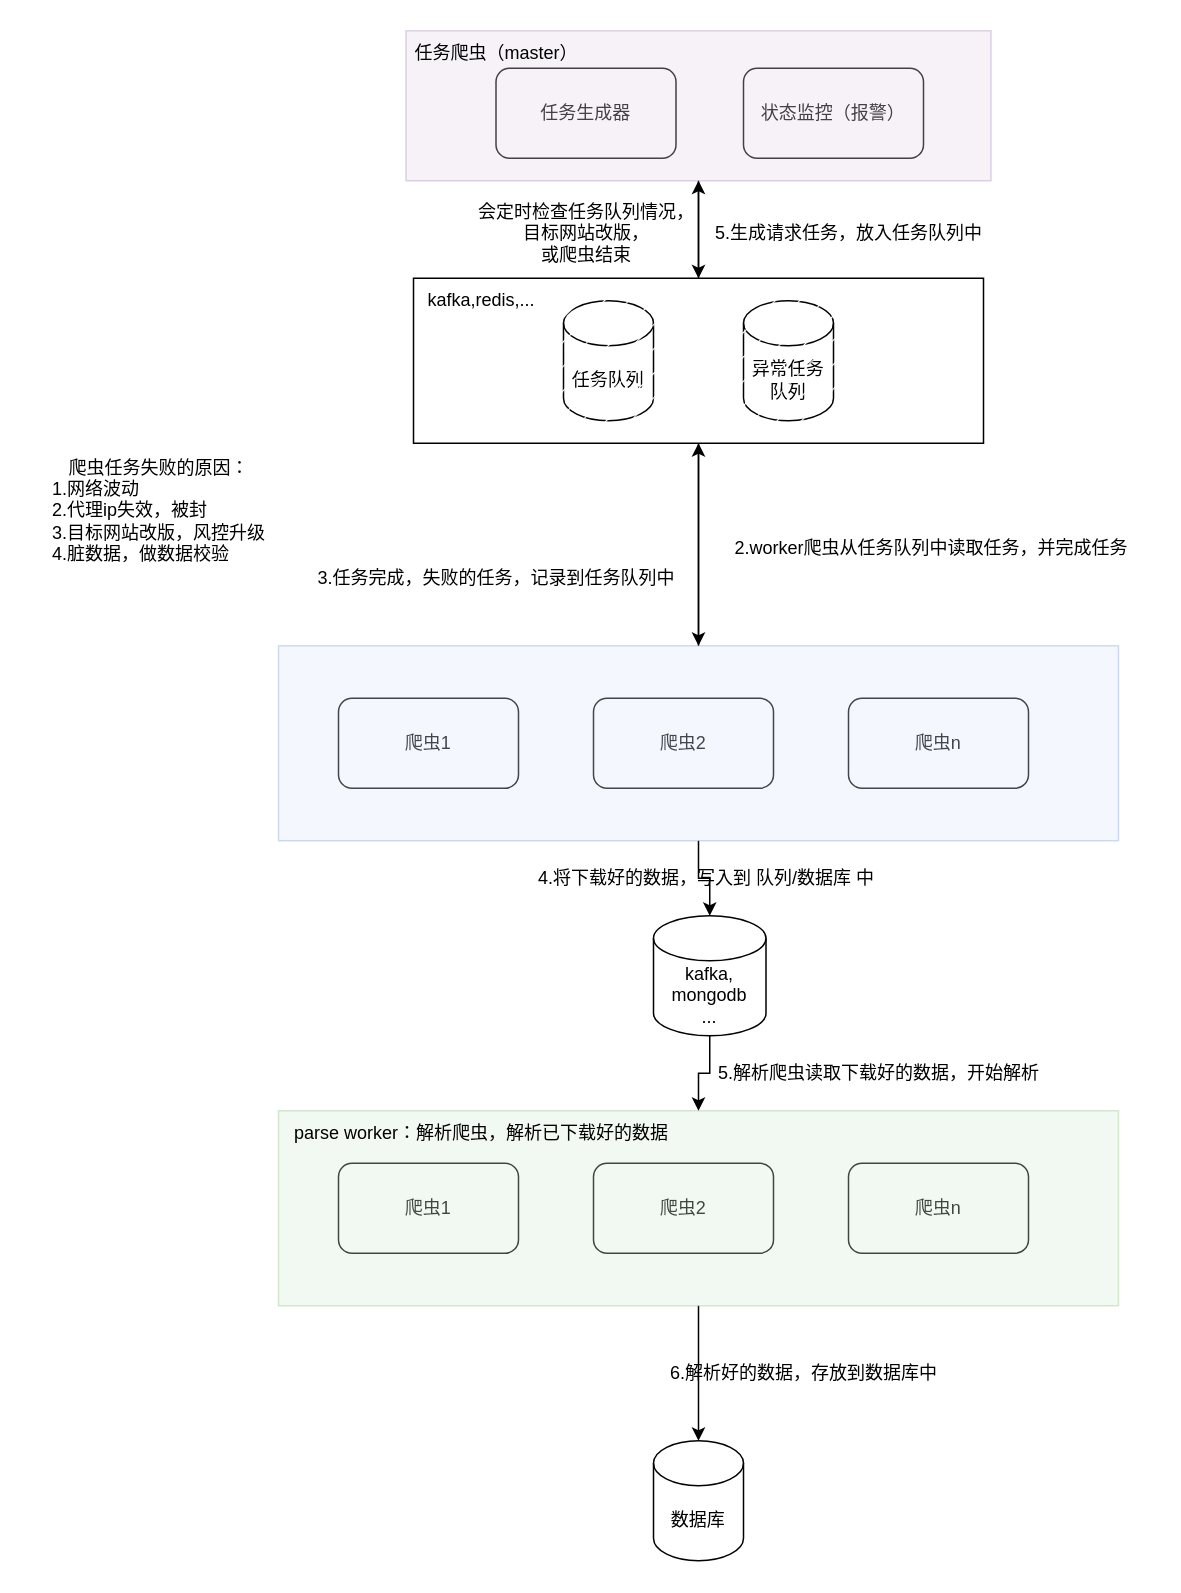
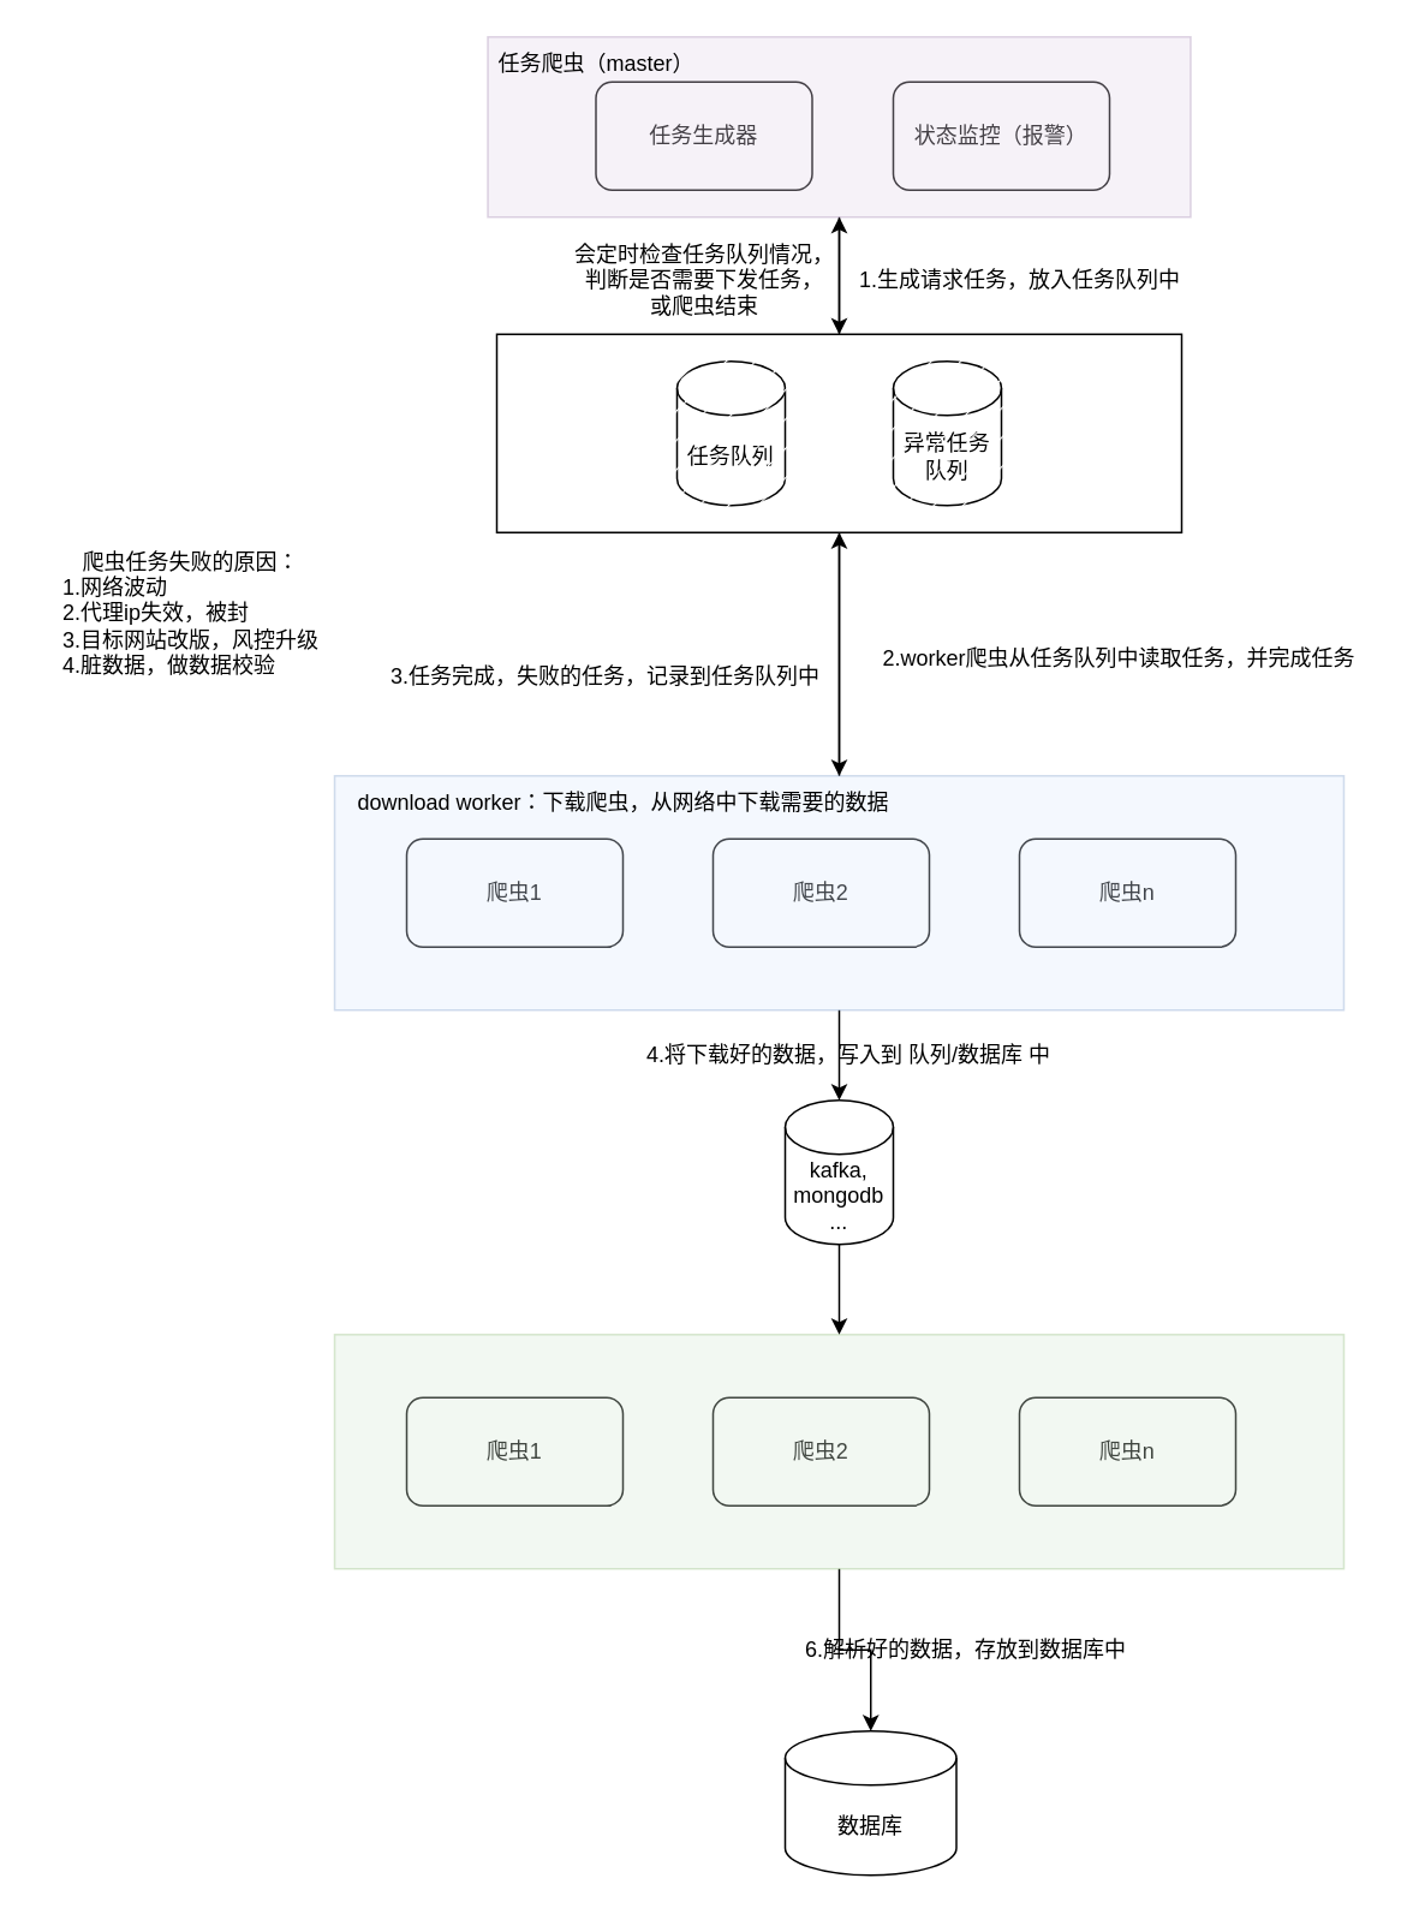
  <mxCell id="0" />
  <mxCell id="1" parent="0" />
  <mxCell id="2" value="爬虫1" style="rounded=1;whiteSpace=wrap;html=1;" vertex="1" parent="1"><mxGeometry x="225" y="465" width="120" height="60" as="geometry" /></mxCell>
  <mxCell id="3" value="爬虫2" style="rounded=1;whiteSpace=wrap;html=1;" vertex="1" parent="1"><mxGeometry x="395" y="465" width="120" height="60" as="geometry" /></mxCell>
  <mxCell id="4" value="爬虫n" style="rounded=1;whiteSpace=wrap;html=1;" vertex="1" parent="1"><mxGeometry x="565" y="465" width="120" height="60" as="geometry" /></mxCell>
  <mxCell id="5" value="任务队列" style="shape=cylinder3;whiteSpace=wrap;html=1;boundedLbl=1;backgroundOutline=1;size=15;" vertex="1" parent="1"><mxGeometry x="375" y="200" width="60" height="80" as="geometry" /></mxCell>
  <mxCell id="6" style="edgeStyle=orthogonalEdgeStyle;rounded=0;orthogonalLoop=1;jettySize=auto;html=1;entryX=0.5;entryY=1;entryDx=0;entryDy=0;" edge="1" parent="1" source="8" target="16"><mxGeometry relative="1" as="geometry" /></mxCell>
  <mxCell id="7" style="edgeStyle=orthogonalEdgeStyle;rounded=0;orthogonalLoop=1;jettySize=auto;html=1;entryX=0.5;entryY=0;entryDx=0;entryDy=0;entryPerimeter=0;" edge="1" parent="1" source="8" target="26"><mxGeometry relative="1" as="geometry" /></mxCell>
  <mxCell id="8" value="" style="rounded=0;whiteSpace=wrap;html=1;fillStyle=auto;fillColor=#dae8fc;strokeColor=#6c8ebf;opacity=30;" vertex="1" parent="1"><mxGeometry x="185" y="430" width="560" height="130" as="geometry" /></mxCell>
- <mxCell id="10" value="5.生成请求任务，放入任务队列中" style="text;html=1;align=center;verticalAlign=middle;resizable=0;points=[];autosize=1;strokeColor=none;fillColor=none;" vertex="1" parent="1"><mxGeometry x="465" y="140" width="200" height="30" as="geometry" /></mxCell>
+ <mxCell id="9" value="download worker：下载爬虫，从网络中下载需要的数据" style="text;html=1;align=center;verticalAlign=middle;resizable=0;points=[];autosize=1;strokeColor=none;fillColor=none;" vertex="1" parent="1"><mxGeometry x="185" y="430" width="320" height="30" as="geometry" /></mxCell>
+ <mxCell id="10" value="1.生成请求任务，放入任务队列中" style="text;html=1;align=center;verticalAlign=middle;resizable=0;points=[];autosize=1;strokeColor=none;fillColor=none;" vertex="1" parent="1"><mxGeometry x="465" y="140" width="200" height="30" as="geometry" /></mxCell>
  <mxCell id="11" value="2.worker爬虫从任务队列中读取任务，并完成任务" style="text;html=1;align=center;verticalAlign=middle;resizable=0;points=[];autosize=1;strokeColor=none;fillColor=none;" vertex="1" parent="1"><mxGeometry x="475" y="350" width="290" height="30" as="geometry" /></mxCell>
- <mxCell id="12" value="3.任务完成，失败的任务，记录到任务队列中" style="text;html=1;align=center;verticalAlign=middle;resizable=0;points=[];autosize=1;strokeColor=none;fillColor=none;" vertex="1" parent="1"><mxGeometry x="200" y="370" width="260" height="30" as="geometry" /></mxCell>
+ <mxCell id="12" value="3.任务完成，失败的任务，记录到任务队列中" style="text;html=1;align=center;verticalAlign=middle;resizable=0;points=[];autosize=1;strokeColor=none;fillColor=none;" vertex="1" parent="1"><mxGeometry x="205" y="360" width="260" height="30" as="geometry" /></mxCell>
  <mxCell id="13" value="异常任务队列" style="shape=cylinder3;whiteSpace=wrap;html=1;boundedLbl=1;backgroundOutline=1;size=15;" vertex="1" parent="1"><mxGeometry x="495" y="200" width="60" height="80" as="geometry" /></mxCell>
  <mxCell id="14" style="edgeStyle=orthogonalEdgeStyle;rounded=0;orthogonalLoop=1;jettySize=auto;html=1;entryX=0.5;entryY=0;entryDx=0;entryDy=0;" edge="1" parent="1" source="16" target="8"><mxGeometry relative="1" as="geometry"><mxPoint x="465" y="330" as="targetPoint" /></mxGeometry></mxCell>
  <mxCell id="15" style="edgeStyle=orthogonalEdgeStyle;rounded=0;orthogonalLoop=1;jettySize=auto;html=1;" edge="1" parent="1" source="16"><mxGeometry relative="1" as="geometry"><mxPoint x="465" y="120" as="targetPoint" /></mxGeometry></mxCell>
  <mxCell id="16" value="" style="rounded=0;whiteSpace=wrap;html=1;fillStyle=hatch;" vertex="1" parent="1"><mxGeometry x="275" y="185" width="380" height="110" as="geometry" /></mxCell>
- <mxCell id="17" value="kafka,redis,..." style="text;html=1;align=center;verticalAlign=middle;resizable=0;points=[];autosize=1;strokeColor=none;fillColor=none;" vertex="1" parent="1"><mxGeometry x="275" y="185" width="90" height="30" as="geometry" /></mxCell>
- <mxCell id="18" value="会定时检查任务队列情况，&lt;br&gt;目标网站改版，&lt;br&gt;或爬虫结束" style="text;html=1;align=center;verticalAlign=middle;resizable=0;points=[];autosize=1;strokeColor=none;fillColor=none;" vertex="1" parent="1"><mxGeometry x="305" y="125" width="170" height="60" as="geometry" /></mxCell>
+ <mxCell id="18" value="会定时检查任务队列情况，&lt;br&gt;判断是否需要下发任务，&lt;br&gt;或爬虫结束" style="text;html=1;align=center;verticalAlign=middle;resizable=0;points=[];autosize=1;strokeColor=none;fillColor=none;" vertex="1" parent="1"><mxGeometry x="305" y="125" width="170" height="60" as="geometry" /></mxCell>
  <mxCell id="19" value="爬虫1" style="rounded=1;whiteSpace=wrap;html=1;" vertex="1" parent="1"><mxGeometry x="225" y="775" width="120" height="60" as="geometry" /></mxCell>
  <mxCell id="20" value="爬虫2" style="rounded=1;whiteSpace=wrap;html=1;" vertex="1" parent="1"><mxGeometry x="395" y="775" width="120" height="60" as="geometry" /></mxCell>
  <mxCell id="21" value="爬虫n" style="rounded=1;whiteSpace=wrap;html=1;" vertex="1" parent="1"><mxGeometry x="565" y="775" width="120" height="60" as="geometry" /></mxCell>
  <mxCell id="22" style="edgeStyle=orthogonalEdgeStyle;rounded=0;orthogonalLoop=1;jettySize=auto;html=1;entryX=0.5;entryY=0;entryDx=0;entryDy=0;entryPerimeter=0;" edge="1" parent="1" source="23" target="29"><mxGeometry relative="1" as="geometry" /></mxCell>
  <mxCell id="23" value="" style="rounded=0;whiteSpace=wrap;html=1;fillStyle=auto;fillColor=#d5e8d4;strokeColor=#82b366;opacity=30;" vertex="1" parent="1"><mxGeometry x="185" y="740" width="560" height="130" as="geometry" /></mxCell>
- <mxCell id="24" value="parse worker：解析爬虫，解析已下载好的数据" style="text;html=1;align=center;verticalAlign=middle;resizable=0;points=[];autosize=1;strokeColor=none;fillColor=none;" vertex="1" parent="1"><mxGeometry x="185" y="740" width="270" height="30" as="geometry" /></mxCell>
  <mxCell id="25" style="edgeStyle=orthogonalEdgeStyle;rounded=0;orthogonalLoop=1;jettySize=auto;html=1;entryX=0.5;entryY=0;entryDx=0;entryDy=0;" edge="1" parent="1" source="26" target="23"><mxGeometry relative="1" as="geometry" /></mxCell>
- <mxCell id="26" value="kafka,&lt;br&gt;mongodb&lt;br&gt;..." style="shape=cylinder3;whiteSpace=wrap;html=1;boundedLbl=1;backgroundOutline=1;size=15;fillStyle=hatch;" vertex="1" parent="1"><mxGeometry x="435" y="610" width="75" height="80" as="geometry" /></mxCell>
+ <mxCell id="26" value="kafka,&lt;br&gt;mongodb&lt;br&gt;..." style="shape=cylinder3;whiteSpace=wrap;html=1;boundedLbl=1;backgroundOutline=1;size=15;fillStyle=hatch;" vertex="1" parent="1"><mxGeometry x="435" y="610" width="60" height="80" as="geometry" /></mxCell>
  <mxCell id="27" value="4.将下载好的数据，写入到 队列/数据库 中" style="text;html=1;align=center;verticalAlign=middle;resizable=0;points=[];autosize=1;strokeColor=none;fillColor=none;" vertex="1" parent="1"><mxGeometry x="345" y="570" width="250" height="30" as="geometry" /></mxCell>
- <mxCell id="28" value="5.解析爬虫读取下载好的数据，开始解析" style="text;html=1;align=center;verticalAlign=middle;resizable=0;points=[];autosize=1;strokeColor=none;fillColor=none;" vertex="1" parent="1"><mxGeometry x="465" y="700" width="240" height="30" as="geometry" /></mxCell>
- <mxCell id="29" value="数据库" style="shape=cylinder3;whiteSpace=wrap;html=1;boundedLbl=1;backgroundOutline=1;size=15;fillStyle=hatch;" vertex="1" parent="1"><mxGeometry x="435" y="960" width="60" height="80" as="geometry" /></mxCell>
+ <mxCell id="29" value="数据库" style="shape=cylinder3;whiteSpace=wrap;html=1;boundedLbl=1;backgroundOutline=1;size=15;fillStyle=hatch;" vertex="1" parent="1"><mxGeometry x="435" y="960" width="95" height="80" as="geometry" /></mxCell>
  <mxCell id="30" value="6.解析好的数据，存放到数据库中" style="text;html=1;align=center;verticalAlign=middle;resizable=0;points=[];autosize=1;strokeColor=none;fillColor=none;" vertex="1" parent="1"><mxGeometry x="435" y="900" width="200" height="30" as="geometry" /></mxCell>
  <mxCell id="31" value="爬虫任务失败的原因：&lt;br&gt;&lt;div style=&quot;text-align: left;&quot;&gt;&lt;span style=&quot;background-color: initial;&quot;&gt;1.网络波动&lt;/span&gt;&lt;/div&gt;&lt;div style=&quot;text-align: left;&quot;&gt;&lt;span style=&quot;background-color: initial;&quot;&gt;2.代理ip失效，被封&lt;/span&gt;&lt;/div&gt;&lt;div style=&quot;text-align: left;&quot;&gt;&lt;span style=&quot;background-color: initial;&quot;&gt;3.目标网站改版，风控升级&lt;/span&gt;&lt;/div&gt;&lt;div style=&quot;text-align: left;&quot;&gt;4.脏数据，做数据校验&lt;/div&gt;" style="text;html=1;align=center;verticalAlign=middle;resizable=0;points=[];autosize=1;strokeColor=none;fillColor=none;" vertex="1" parent="1"><mxGeometry x="20" y="295" width="170" height="90" as="geometry" /></mxCell>
  <mxCell id="32" value="任务生成器" style="rounded=1;whiteSpace=wrap;html=1;" vertex="1" parent="1"><mxGeometry x="330" y="45" width="120" height="60" as="geometry" /></mxCell>
  <mxCell id="33" value="状态监控（报警）" style="rounded=1;whiteSpace=wrap;html=1;" vertex="1" parent="1"><mxGeometry x="495" y="45" width="120" height="60" as="geometry" /></mxCell>
  <mxCell id="34" style="edgeStyle=orthogonalEdgeStyle;rounded=0;orthogonalLoop=1;jettySize=auto;html=1;entryX=0.5;entryY=0;entryDx=0;entryDy=0;" edge="1" parent="1" source="35" target="16"><mxGeometry relative="1" as="geometry" /></mxCell>
  <mxCell id="35" value="" style="rounded=0;whiteSpace=wrap;html=1;fillStyle=auto;fillColor=#e1d5e7;strokeColor=#9673a6;opacity=30;" vertex="1" parent="1"><mxGeometry x="270" y="20" width="390" height="100" as="geometry" /></mxCell>
  <mxCell id="36" value="&lt;span style=&quot;&quot;&gt;任务爬虫（master）&lt;/span&gt;" style="text;html=1;align=center;verticalAlign=middle;resizable=0;points=[];autosize=1;strokeColor=none;fillColor=none;" vertex="1" parent="1"><mxGeometry x="265" y="20" width="130" height="30" as="geometry" /></mxCell>
